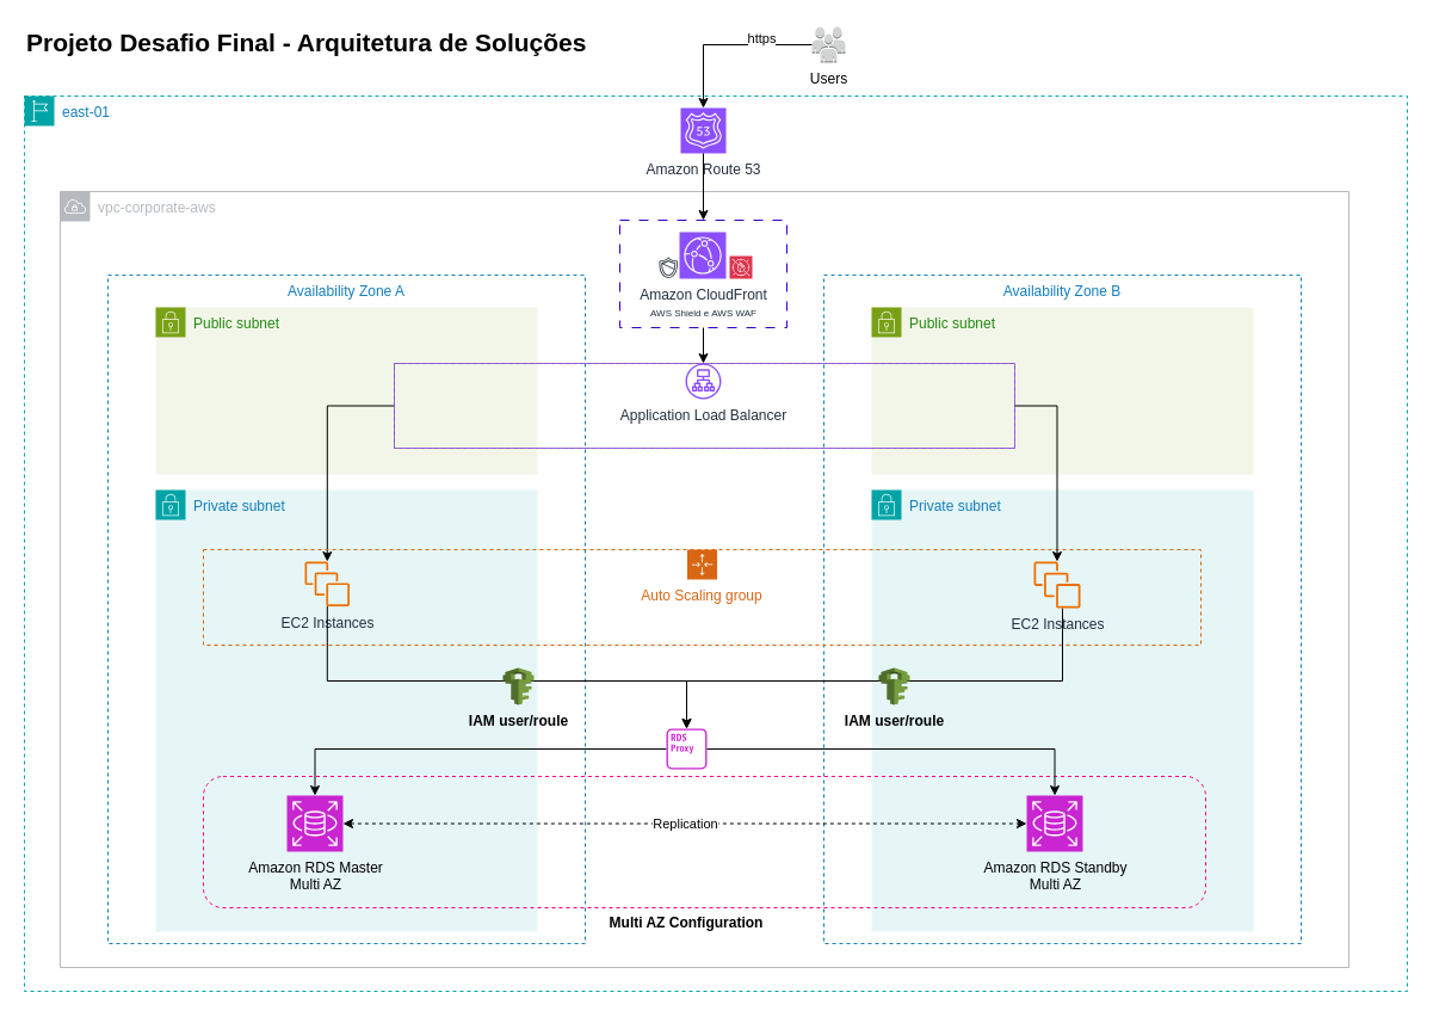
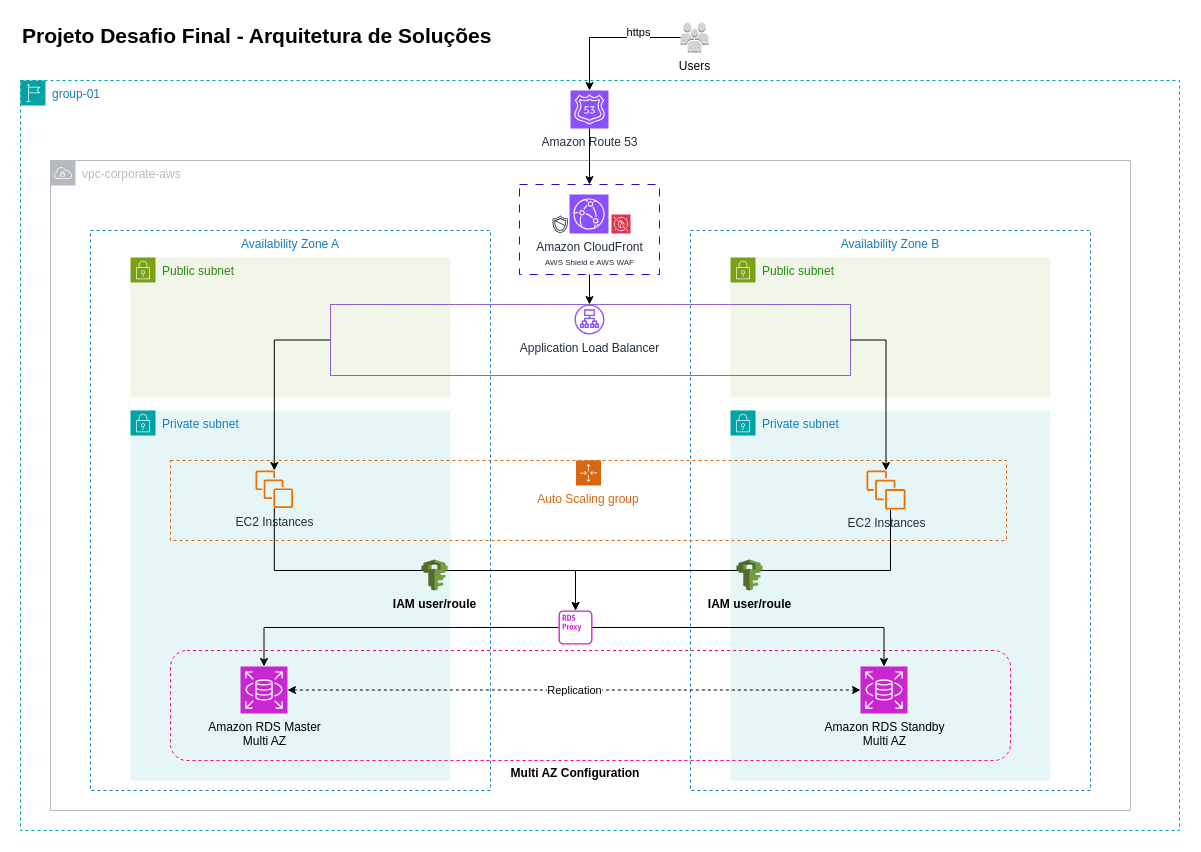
  <mxCell id="0" />
  <mxCell id="1" parent="0" />
- <mxCell id="2" value="east-01" style="points=[[0,0],[0.25,0],[0.5,0],[0.75,0],[1,0],[1,0.25],[1,0.5],[1,0.75],[1,1],[0.75,1],[0.5,1],[0.25,1],[0,1],[0,0.75],[0,0.5],[0,0.25]];outlineConnect=0;gradientColor=none;html=1;whiteSpace=wrap;fontSize=12;fontStyle=0;container=1;pointerEvents=0;collapsible=0;recursiveResize=0;shape=mxgraph.aws4.group;grIcon=mxgraph.aws4.group_region;strokeColor=#00A4A6;fillColor=none;verticalAlign=top;align=left;spacingLeft=30;fontColor=#147EBA;dashed=1;" parent="1" vertex="1"><mxGeometry x="20" y="80" width="1159" height="750" as="geometry" /></mxCell>
+ <mxCell id="2" value="group-01" style="points=[[0,0],[0.25,0],[0.5,0],[0.75,0],[1,0],[1,0.25],[1,0.5],[1,0.75],[1,1],[0.75,1],[0.5,1],[0.25,1],[0,1],[0,0.75],[0,0.5],[0,0.25]];outlineConnect=0;gradientColor=none;html=1;whiteSpace=wrap;fontSize=12;fontStyle=0;container=1;pointerEvents=0;collapsible=0;recursiveResize=0;shape=mxgraph.aws4.group;grIcon=mxgraph.aws4.group_region;strokeColor=#00A4A6;fillColor=none;verticalAlign=top;align=left;spacingLeft=30;fontColor=#147EBA;dashed=1;" parent="1" vertex="1"><mxGeometry x="20" y="80" width="1159" height="750" as="geometry" /></mxCell>
  <mxCell id="3" value="vpc-corporate-aws" style="sketch=0;outlineConnect=0;gradientColor=none;html=1;whiteSpace=wrap;fontSize=12;fontStyle=0;shape=mxgraph.aws4.group;grIcon=mxgraph.aws4.group_vpc;strokeColor=#B6BABF;fillColor=none;verticalAlign=top;align=left;spacingLeft=30;fontColor=#B6BABF;dashed=0;" parent="2" vertex="1"><mxGeometry x="30" y="80" width="1080" height="650" as="geometry" /></mxCell>
  <mxCell id="4" value="Availability Zone B" style="fillColor=none;strokeColor=#147EBA;dashed=1;verticalAlign=top;fontStyle=0;fontColor=#147EBA;whiteSpace=wrap;html=1;" parent="2" vertex="1"><mxGeometry x="670" y="150" width="400" height="560" as="geometry" /></mxCell>
  <mxCell id="5" value="Availability Zone A" style="fillColor=none;strokeColor=#147EBA;dashed=1;verticalAlign=top;fontStyle=0;fontColor=#147EBA;whiteSpace=wrap;html=1;" parent="2" vertex="1"><mxGeometry x="70" y="150" width="400" height="560" as="geometry" /></mxCell>
  <mxCell id="6" value="Private subnet" style="points=[[0,0],[0.25,0],[0.5,0],[0.75,0],[1,0],[1,0.25],[1,0.5],[1,0.75],[1,1],[0.75,1],[0.5,1],[0.25,1],[0,1],[0,0.75],[0,0.5],[0,0.25]];outlineConnect=0;gradientColor=none;html=1;whiteSpace=wrap;fontSize=12;fontStyle=0;container=1;pointerEvents=0;collapsible=0;recursiveResize=0;shape=mxgraph.aws4.group;grIcon=mxgraph.aws4.group_security_group;grStroke=0;strokeColor=#00A4A6;fillColor=#E6F6F7;verticalAlign=top;align=left;spacingLeft=30;fontColor=#147EBA;dashed=0;" parent="2" vertex="1"><mxGeometry x="710" y="330" width="320" height="370" as="geometry" /></mxCell>
  <mxCell id="7" value="Private subnet" style="points=[[0,0],[0.25,0],[0.5,0],[0.75,0],[1,0],[1,0.25],[1,0.5],[1,0.75],[1,1],[0.75,1],[0.5,1],[0.25,1],[0,1],[0,0.75],[0,0.5],[0,0.25]];outlineConnect=0;gradientColor=none;html=1;whiteSpace=wrap;fontSize=12;fontStyle=0;container=1;pointerEvents=0;collapsible=0;recursiveResize=0;shape=mxgraph.aws4.group;grIcon=mxgraph.aws4.group_security_group;grStroke=0;strokeColor=#00A4A6;fillColor=#E6F6F7;verticalAlign=top;align=left;spacingLeft=30;fontColor=#147EBA;dashed=0;" parent="2" vertex="1"><mxGeometry x="110" y="330" width="320" height="370" as="geometry" /></mxCell>
  <mxCell id="8" value="EC2 Instances" style="sketch=0;outlineConnect=0;fontColor=#232F3E;gradientColor=none;fillColor=#ED7100;strokeColor=none;dashed=0;verticalLabelPosition=bottom;verticalAlign=top;align=center;html=1;fontSize=12;fontStyle=0;aspect=fixed;pointerEvents=1;shape=mxgraph.aws4.instances;" parent="7" vertex="1"><mxGeometry x="125" y="60" width="37.5" height="37.5" as="geometry" /></mxCell>
  <mxCell id="9" value="Public subnet" style="points=[[0,0],[0.25,0],[0.5,0],[0.75,0],[1,0],[1,0.25],[1,0.5],[1,0.75],[1,1],[0.75,1],[0.5,1],[0.25,1],[0,1],[0,0.75],[0,0.5],[0,0.25]];outlineConnect=0;gradientColor=none;html=1;whiteSpace=wrap;fontSize=12;fontStyle=0;container=1;pointerEvents=0;collapsible=0;recursiveResize=0;shape=mxgraph.aws4.group;grIcon=mxgraph.aws4.group_security_group;grStroke=0;strokeColor=#7AA116;fillColor=#F2F6E8;verticalAlign=top;align=left;spacingLeft=30;fontColor=#248814;dashed=0;" parent="2" vertex="1"><mxGeometry x="110" y="177" width="320" height="140" as="geometry" /></mxCell>
  <mxCell id="10" value="Public subnet" style="points=[[0,0],[0.25,0],[0.5,0],[0.75,0],[1,0],[1,0.25],[1,0.5],[1,0.75],[1,1],[0.75,1],[0.5,1],[0.25,1],[0,1],[0,0.75],[0,0.5],[0,0.25]];outlineConnect=0;gradientColor=none;html=1;whiteSpace=wrap;fontSize=12;fontStyle=0;container=1;pointerEvents=0;collapsible=0;recursiveResize=0;shape=mxgraph.aws4.group;grIcon=mxgraph.aws4.group_security_group;grStroke=0;strokeColor=#7AA116;fillColor=#F2F6E8;verticalAlign=top;align=left;spacingLeft=30;fontColor=#248814;dashed=0;" parent="2" vertex="1"><mxGeometry x="710" y="177" width="320" height="140" as="geometry" /></mxCell>
  <mxCell id="11" style="edgeStyle=orthogonalEdgeStyle;rounded=0;orthogonalLoop=1;jettySize=auto;html=1;" parent="2" source="36" target="8" edge="1"><mxGeometry relative="1" as="geometry" /></mxCell>
  <mxCell id="12" value="Auto Scaling group" style="points=[[0,0],[0.25,0],[0.5,0],[0.75,0],[1,0],[1,0.25],[1,0.5],[1,0.75],[1,1],[0.75,1],[0.5,1],[0.25,1],[0,1],[0,0.75],[0,0.5],[0,0.25]];outlineConnect=0;gradientColor=none;html=1;whiteSpace=wrap;fontSize=12;fontStyle=0;container=0;pointerEvents=0;collapsible=0;recursiveResize=0;shape=mxgraph.aws4.groupCenter;grIcon=mxgraph.aws4.group_auto_scaling_group;grStroke=1;strokeColor=#D86613;fillColor=none;verticalAlign=top;align=center;fontColor=#D86613;dashed=1;spacingTop=25;" parent="2" vertex="1"><mxGeometry x="150" y="380" width="836" height="80" as="geometry" /></mxCell>
  <mxCell id="13" style="edgeStyle=orthogonalEdgeStyle;rounded=0;orthogonalLoop=1;jettySize=auto;html=1;" parent="2" source="14" target="21" edge="1"><mxGeometry relative="1" as="geometry"><Array as="points"><mxPoint x="870" y="490" /><mxPoint x="555" y="490" /></Array></mxGeometry></mxCell>
  <mxCell id="14" value="EC2 Instances" style="sketch=0;outlineConnect=0;fontColor=#232F3E;gradientColor=none;fillColor=#ED7100;strokeColor=none;dashed=0;verticalLabelPosition=bottom;verticalAlign=top;align=center;html=1;fontSize=12;fontStyle=0;aspect=fixed;pointerEvents=1;shape=mxgraph.aws4.instances;" parent="2" vertex="1"><mxGeometry x="846" y="390" width="39" height="39" as="geometry" /></mxCell>
  <mxCell id="15" value="" style="rounded=1;whiteSpace=wrap;html=1;dashed=1;fillColor=none;strokeColor=#FF0080;" parent="2" vertex="1"><mxGeometry x="150" y="570" width="840" height="110" as="geometry" /></mxCell>
  <mxCell id="16" value="Replication" style="edgeStyle=orthogonalEdgeStyle;rounded=0;orthogonalLoop=1;jettySize=auto;html=1;startArrow=classic;startFill=1;dashed=1;" parent="2" source="17" target="18" edge="1"><mxGeometry relative="1" as="geometry" /></mxCell>
  <mxCell id="17" value="&lt;span style=&quot;color: rgb(0, 0, 0);&quot;&gt;Amazon RDS Master&lt;/span&gt;&lt;div style=&quot;color: rgb(0, 0, 0);&quot;&gt;Multi AZ&lt;/div&gt;" style="sketch=0;points=[[0,0,0],[0.25,0,0],[0.5,0,0],[0.75,0,0],[1,0,0],[0,1,0],[0.25,1,0],[0.5,1,0],[0.75,1,0],[1,1,0],[0,0.25,0],[0,0.5,0],[0,0.75,0],[1,0.25,0],[1,0.5,0],[1,0.75,0]];outlineConnect=0;fontColor=#232F3E;fillColor=#C925D1;strokeColor=#ffffff;dashed=0;verticalLabelPosition=bottom;verticalAlign=top;align=center;html=1;fontSize=12;fontStyle=0;aspect=fixed;shape=mxgraph.aws4.resourceIcon;resIcon=mxgraph.aws4.rds;" parent="2" vertex="1"><mxGeometry x="220" y="586" width="47" height="47" as="geometry" /></mxCell>
  <mxCell id="18" value="&lt;span style=&quot;color: rgb(0, 0, 0);&quot;&gt;Amazon RDS Standby&lt;/span&gt;&lt;div style=&quot;color: rgb(0, 0, 0);&quot;&gt;Multi AZ&lt;/div&gt;" style="sketch=0;points=[[0,0,0],[0.25,0,0],[0.5,0,0],[0.75,0,0],[1,0,0],[0,1,0],[0.25,1,0],[0.5,1,0],[0.75,1,0],[1,1,0],[0,0.25,0],[0,0.5,0],[0,0.75,0],[1,0.25,0],[1,0.5,0],[1,0.75,0]];outlineConnect=0;fontColor=#232F3E;fillColor=#C925D1;strokeColor=#ffffff;dashed=0;verticalLabelPosition=bottom;verticalAlign=top;align=center;html=1;fontSize=12;fontStyle=0;aspect=fixed;shape=mxgraph.aws4.resourceIcon;resIcon=mxgraph.aws4.rds;" parent="2" vertex="1"><mxGeometry x="840" y="586" width="47" height="47" as="geometry" /></mxCell>
  <mxCell id="19" value="Multi AZ Configuration" style="text;html=1;align=center;verticalAlign=middle;whiteSpace=wrap;rounded=0;fontStyle=1" parent="2" vertex="1"><mxGeometry x="480" y="680" width="150" height="26" as="geometry" /></mxCell>
  <mxCell id="20" style="edgeStyle=orthogonalEdgeStyle;rounded=0;orthogonalLoop=1;jettySize=auto;html=1;" parent="2" source="21" target="17" edge="1"><mxGeometry relative="1" as="geometry" /></mxCell>
  <mxCell id="21" value="" style="sketch=0;outlineConnect=0;fontColor=#232F3E;gradientColor=none;fillColor=#C925D1;strokeColor=none;dashed=0;verticalLabelPosition=bottom;verticalAlign=top;align=center;html=1;fontSize=12;fontStyle=0;aspect=fixed;pointerEvents=1;shape=mxgraph.aws4.rds_proxy_alt;" parent="2" vertex="1"><mxGeometry x="538" y="530" width="34" height="34" as="geometry" /></mxCell>
  <mxCell id="22" style="edgeStyle=orthogonalEdgeStyle;rounded=0;orthogonalLoop=1;jettySize=auto;html=1;entryX=0.5;entryY=0;entryDx=0;entryDy=0;entryPerimeter=0;" parent="2" source="21" target="18" edge="1"><mxGeometry relative="1" as="geometry" /></mxCell>
  <mxCell id="23" value="Amazon Route 53" style="sketch=0;points=[[0,0,0],[0.25,0,0],[0.5,0,0],[0.75,0,0],[1,0,0],[0,1,0],[0.25,1,0],[0.5,1,0],[0.75,1,0],[1,1,0],[0,0.25,0],[0,0.5,0],[0,0.75,0],[1,0.25,0],[1,0.5,0],[1,0.75,0]];outlineConnect=0;fontColor=#232F3E;fillColor=#8C4FFF;strokeColor=#ffffff;dashed=0;verticalLabelPosition=bottom;verticalAlign=top;align=center;html=1;fontSize=12;fontStyle=0;aspect=fixed;shape=mxgraph.aws4.resourceIcon;resIcon=mxgraph.aws4.route_53;" parent="2" vertex="1"><mxGeometry x="550" y="10" width="38" height="38" as="geometry" /></mxCell>
  <mxCell id="24" style="edgeStyle=orthogonalEdgeStyle;rounded=0;orthogonalLoop=1;jettySize=auto;html=1;entryX=0.5;entryY=0;entryDx=0;entryDy=0;" parent="2" source="23" target="26" edge="1"><mxGeometry relative="1" as="geometry" /></mxCell>
  <mxCell id="25" value="" style="group" parent="2" vertex="1" connectable="0"><mxGeometry x="499" y="104" width="140" height="90" as="geometry" /></mxCell>
  <mxCell id="26" value="" style="rounded=0;whiteSpace=wrap;html=1;fillColor=none;fontColor=#ffffff;strokeColor=#3700CC;dashed=1;dashPattern=8 8;" parent="25" vertex="1"><mxGeometry width="140" height="90" as="geometry" /></mxCell>
  <mxCell id="27" value="" style="group" parent="25" vertex="1" connectable="0"><mxGeometry x="31.5" y="10" width="79.5" height="39" as="geometry" /></mxCell>
  <mxCell id="28" value="Amazon CloudFront&lt;div&gt;&lt;font style=&quot;font-size: 8px;&quot;&gt;AWS Shield e&amp;nbsp;&lt;/font&gt;&lt;span style=&quot;background-color: transparent; color: light-dark(rgb(35, 47, 62), rgb(189, 199, 212));&quot;&gt;&lt;font style=&quot;font-size: 8px;&quot;&gt;AWS WAF&lt;/font&gt;&lt;/span&gt;&lt;/div&gt;" style="sketch=0;points=[[0,0,0],[0.25,0,0],[0.5,0,0],[0.75,0,0],[1,0,0],[0,1,0],[0.25,1,0],[0.5,1,0],[0.75,1,0],[1,1,0],[0,0.25,0],[0,0.5,0],[0,0.75,0],[1,0.25,0],[1,0.5,0],[1,0.75,0]];outlineConnect=0;fontColor=#232F3E;fillColor=#8C4FFF;strokeColor=#ffffff;dashed=0;verticalLabelPosition=bottom;verticalAlign=top;align=center;html=1;fontSize=12;fontStyle=0;aspect=fixed;shape=mxgraph.aws4.resourceIcon;resIcon=mxgraph.aws4.cloudfront;gradientColor=none;" parent="27" vertex="1"><mxGeometry x="18.5" width="39" height="39" as="geometry" /></mxCell>
  <mxCell id="29" value="" style="sketch=0;points=[[0,0,0],[0.25,0,0],[0.5,0,0],[0.75,0,0],[1,0,0],[0,1,0],[0.25,1,0],[0.5,1,0],[0.75,1,0],[1,1,0],[0,0.25,0],[0,0.5,0],[0,0.75,0],[1,0.25,0],[1,0.5,0],[1,0.75,0]];outlineConnect=0;fontColor=#232F3E;fillColor=#DD344C;strokeColor=#ffffff;dashed=0;verticalLabelPosition=bottom;verticalAlign=top;align=center;html=1;fontSize=12;fontStyle=0;aspect=fixed;shape=mxgraph.aws4.resourceIcon;resIcon=mxgraph.aws4.waf;" parent="27" vertex="1"><mxGeometry x="60.5" y="20" width="19" height="19" as="geometry" /></mxCell>
  <mxCell id="30" value="" style="sketch=0;outlineConnect=0;fontColor=#232F3E;gradientColor=none;fillColor=#232F3D;strokeColor=none;dashed=0;verticalLabelPosition=bottom;verticalAlign=top;align=center;html=1;fontSize=12;fontStyle=0;aspect=fixed;pointerEvents=1;shape=mxgraph.aws4.shield2;" parent="27" vertex="1"><mxGeometry y="20.5" width="18.5" height="18.5" as="geometry" /></mxCell>
  <mxCell id="31" value="" style="edgeStyle=orthogonalEdgeStyle;rounded=0;orthogonalLoop=1;jettySize=auto;html=1;" parent="2" source="8" target="21" edge="1"><mxGeometry relative="1" as="geometry"><Array as="points"><mxPoint x="254" y="490" /><mxPoint x="555" y="490" /></Array><mxPoint x="269" y="508" as="sourcePoint" /><mxPoint x="565" y="580" as="targetPoint" /></mxGeometry></mxCell>
  <mxCell id="32" value="IAM user/roule" style="outlineConnect=0;dashed=0;verticalLabelPosition=bottom;verticalAlign=top;align=center;html=1;shape=mxgraph.aws3.iam;fillColor=#759C3E;gradientColor=none;fontStyle=1" parent="2" vertex="1"><mxGeometry x="401" y="479" width="26" height="31" as="geometry" /></mxCell>
  <mxCell id="33" value="IAM user/roule" style="outlineConnect=0;dashed=0;verticalLabelPosition=bottom;verticalAlign=top;align=center;html=1;shape=mxgraph.aws3.iam;fillColor=#759C3E;gradientColor=none;fontStyle=1" parent="2" vertex="1"><mxGeometry x="716" y="479" width="26" height="31" as="geometry" /></mxCell>
  <mxCell id="34" value="" style="edgeStyle=orthogonalEdgeStyle;rounded=0;orthogonalLoop=1;jettySize=auto;html=1;" edge="1" parent="2" source="26" target="37"><mxGeometry relative="1" as="geometry" /></mxCell>
  <mxCell id="35" value="" style="group;fillColor=none;strokeColor=#9673a6;gradientColor=none;" vertex="1" connectable="0" parent="2"><mxGeometry x="310" y="224" width="520" height="71" as="geometry" /></mxCell>
  <mxCell id="36" value="" style="rounded=0;whiteSpace=wrap;html=1;fillStyle=auto;fillColor=none;strokeColor=#8C4FFF;dashed=1;" vertex="1" parent="35"><mxGeometry width="520" height="71" as="geometry" /></mxCell>
  <mxCell id="37" value="Application Load Balancer" style="sketch=0;outlineConnect=0;fontColor=#232F3E;gradientColor=none;fillColor=#8C4FFF;strokeColor=none;dashed=0;verticalLabelPosition=bottom;verticalAlign=top;align=center;html=1;fontSize=12;fontStyle=0;aspect=fixed;pointerEvents=1;shape=mxgraph.aws4.application_load_balancer;" parent="35" vertex="1"><mxGeometry x="244" width="30" height="30" as="geometry" /></mxCell>
  <mxCell id="38" style="edgeStyle=orthogonalEdgeStyle;rounded=0;orthogonalLoop=1;jettySize=auto;html=1;exitX=1;exitY=0.5;exitDx=0;exitDy=0;" edge="1" parent="2" source="36" target="14"><mxGeometry relative="1" as="geometry"><mxPoint x="320" y="280" as="sourcePoint" /><mxPoint x="264" y="410" as="targetPoint" /></mxGeometry></mxCell>
  <mxCell id="39" value="Users" style="outlineConnect=0;dashed=0;verticalLabelPosition=bottom;verticalAlign=top;align=center;html=1;shape=mxgraph.aws3.users;fillColor=#D2D3D3;gradientColor=none;" parent="1" vertex="1"><mxGeometry x="680" y="22" width="28" height="30" as="geometry" /></mxCell>
  <mxCell id="40" value="https" style="edgeStyle=orthogonalEdgeStyle;rounded=0;orthogonalLoop=1;jettySize=auto;html=1;" parent="1" source="39" target="23" edge="1"><mxGeometry x="-0.416" y="-5" relative="1" as="geometry"><mxPoint as="offset" /></mxGeometry></mxCell>
  <mxCell id="41" value="Projeto Desafio Final - Arquitetura de Soluções" style="text;html=1;align=left;verticalAlign=middle;whiteSpace=wrap;rounded=0;fontStyle=1;fontSize=21;" vertex="1" parent="1"><mxGeometry x="20" y="20" width="520" height="30" as="geometry" /></mxCell>
